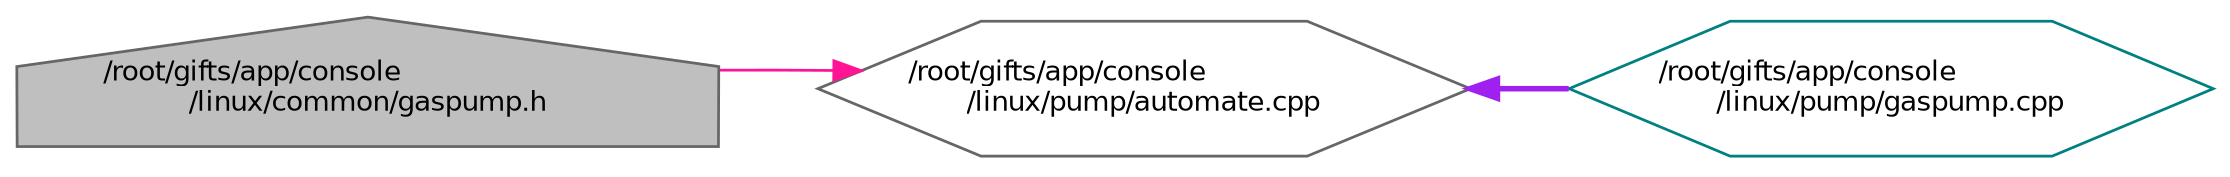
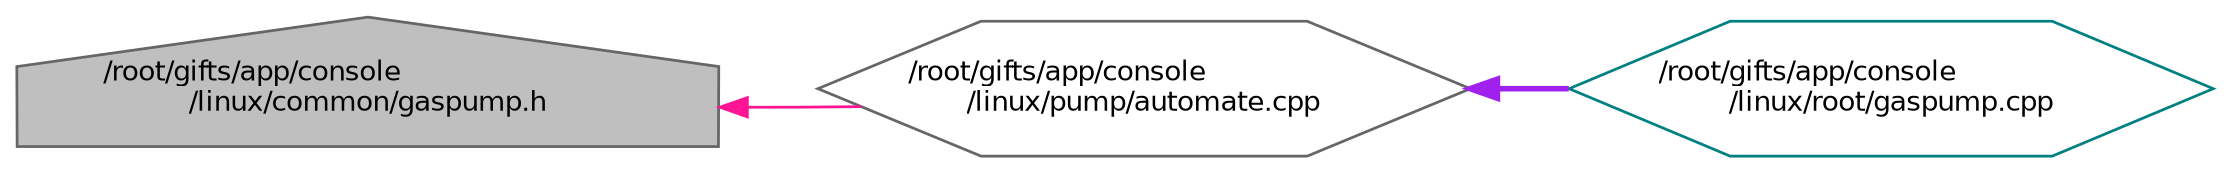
  digraph {
    rankdir=LR
    node [color=gray40 fillcolor=white fontname=Helvetica fontsize=10 shape=hexagon style=filled]
    edge [dir=back fontname=Helvetica fontsize=10 labelfontname=Helvetica labelfontsize=10]
    n1 [fillcolor=grey75 fontcolor=black height=0.2 label="/root/gifts/app/console\l/linux/common/gaspump.h" shape=house width=0.4]
    n2 [height=0.2 label="/root/gifts/app/console\l/linux/pump/automate.cpp" width=0.4]
-   n3 [color=teal height=0.2 label="/root/gifts/app/console\l/linux/pump/gaspump.cpp" width=0.4]
-   n2 -> n1 [color=deeppink style=solid]
+   n3 [color=teal height=0.2 label="/root/gifts/app/console\l/linux/root/gaspump.cpp" width=0.4]
+   n1 -> n2 [color=deeppink style=solid]
    n2 -> n3 [color=purple style=bold]
  }
